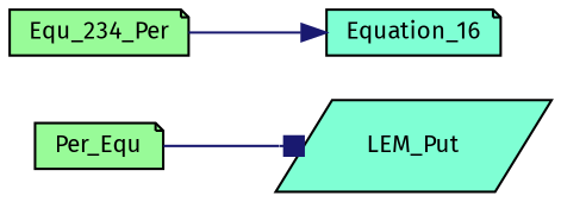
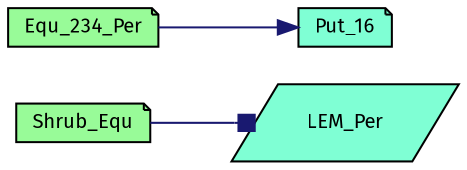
  digraph {
    fontname="Fira Sans"
    rankdir=LR
    node [color=black fillcolor=palegreen fontname="Fira Sans" fontsize=10 shape=note style=filled]
    edge [color=midnightblue fontname="Fira Sans" fontsize=10 labelfontname=Helvetica labelfontsize=10 style=solid]
-   n1 [fontcolor=black height=0.2 label=Per_Equ width=0.4]
-   n2 [fillcolor=aquamarine height=0.2 label=LEM_Put shape=parallelogram width=0.4]
+   n1 [fontcolor=black height=0.2 label=Shrub_Equ width=0.4]
+   n2 [fillcolor=aquamarine height=0.2 label=LEM_Per shape=parallelogram width=0.4]
    n3 [height=0.2 label=Equ_234_Per width=0.4]
-   n4 [fillcolor=aquamarine height=0.2 label=Equation_16 width=0.4]
+   n4 [fillcolor=aquamarine height=0.2 label=Put_16 width=0.4]
    n1 -> n2 [arrowhead=box]
    n3 -> n4 [arrowhead=normal]
  }
